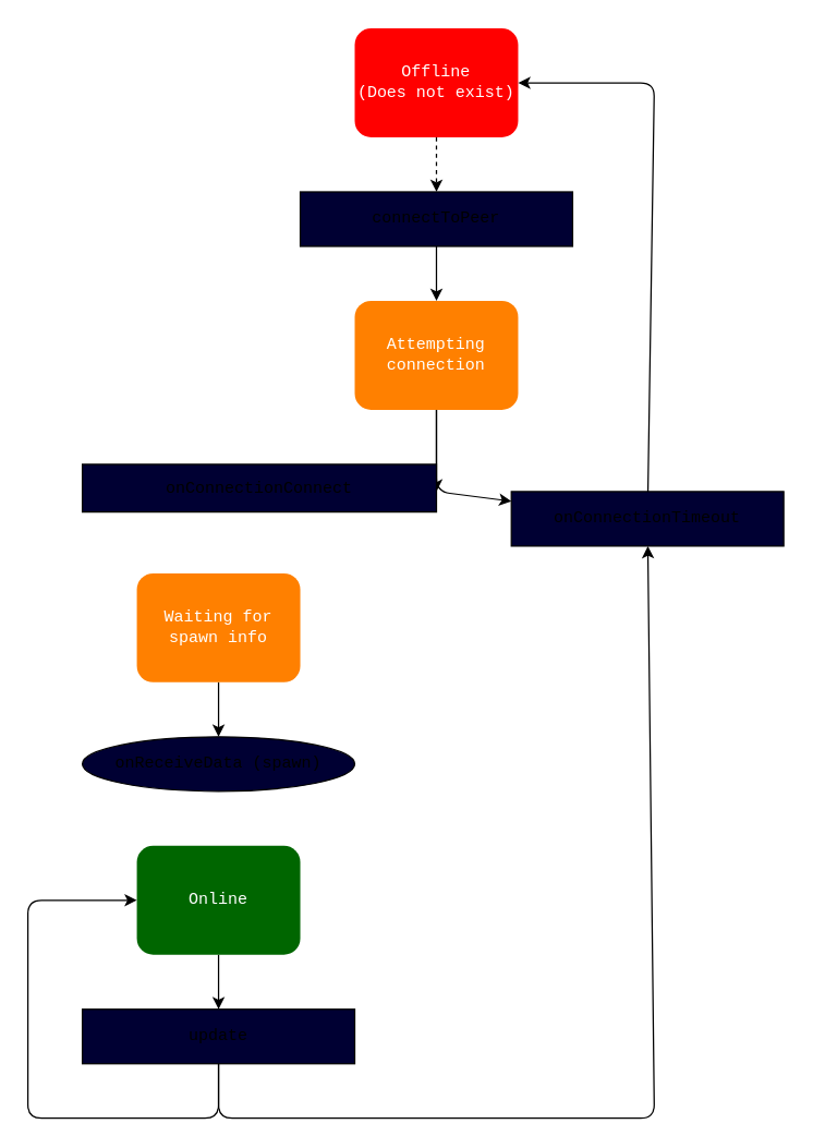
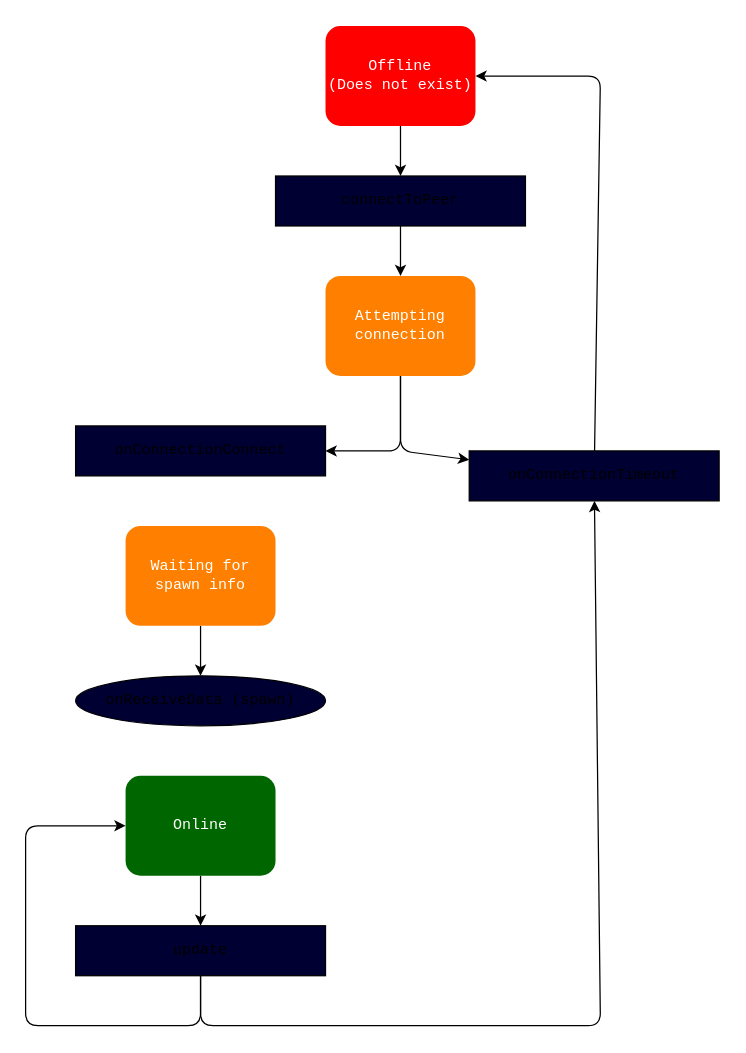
  <mxCell id="0" />
  <mxCell id="1" parent="0" />
  <mxCell id="2" style="edgeStyle=none;html=1;entryX=0.5;entryY=0;entryDx=0;entryDy=0;fontFamily=Courier New;" edge="1" parent="1" source="3" target="8"><mxGeometry relative="1" as="geometry" /></mxCell>
  <mxCell id="3" value="connectToPeer" style="rounded=0;whiteSpace=wrap;html=1;fontFamily=Courier New;labelBackgroundColor=none;fillColor=#000033;align=center;verticalAlign=middle;" vertex="1" parent="1"><mxGeometry y="140" width="200" height="40" as="geometry" x="220" /></mxCell>
- <mxCell id="4" style="edgeStyle=none;html=1;entryX=0.5;entryY=0;entryDx=0;entryDy=0;fontFamily=Courier New;dashed=1;" edge="1" parent="1" source="5" target="3"><mxGeometry relative="1" as="geometry" /></mxCell>
+ <mxCell id="4" style="edgeStyle=none;html=1;entryX=0.5;entryY=0;entryDx=0;entryDy=0;fontFamily=Courier New;" edge="1" parent="1" source="5" target="3"><mxGeometry relative="1" as="geometry" /></mxCell>
  <mxCell id="5" value="Offline&lt;br&gt;(Does not exist)" style="rounded=1;whiteSpace=wrap;html=1;labelBackgroundColor=none;fontFamily=Courier New;fillColor=#FF0000;fontColor=#ffffff;strokeColor=none;" vertex="1" parent="1"><mxGeometry x="260" y="20" width="120" height="80" as="geometry" /></mxCell>
  <mxCell id="6" style="edgeStyle=none;html=1;fontFamily=Courier New;" edge="1" parent="1" source="8" target="12"><mxGeometry relative="1" as="geometry"><Array as="points"><mxPoint x="320" y="360" /></Array></mxGeometry></mxCell>
  <mxCell id="7" style="edgeStyle=none;html=1;fontFamily=Courier New;" edge="1" parent="1" source="8" target="16"><mxGeometry relative="1" as="geometry"><Array as="points"><mxPoint x="320" y="360" /></Array></mxGeometry></mxCell>
  <mxCell id="8" value="Attempting connection" style="rounded=1;whiteSpace=wrap;html=1;labelBackgroundColor=none;fontFamily=Courier New;fillColor=#FF8000;fontColor=#ffffff;strokeColor=none;" vertex="1" parent="1"><mxGeometry x="260" y="220" width="120" height="80" as="geometry" /></mxCell>
  <mxCell id="9" style="edgeStyle=none;html=1;fontFamily=Courier New;" edge="1" parent="1" source="19" target="16"><mxGeometry relative="1" as="geometry"><Array as="points"><mxPoint x="160" y="820" /><mxPoint x="480" y="820" /></Array></mxGeometry></mxCell>
  <mxCell id="10" style="edgeStyle=none;html=1;fontFamily=Courier New;" edge="1" parent="1" source="11" target="19"><mxGeometry relative="1" as="geometry" /></mxCell>
  <mxCell id="11" value="Online" style="rounded=1;whiteSpace=wrap;html=1;labelBackgroundColor=none;fontFamily=Courier New;fillColor=#006600;fontColor=#ffffff;strokeColor=none;" vertex="1" parent="1"><mxGeometry x="100" y="620" width="120" height="80" as="geometry" /></mxCell>
- <mxCell id="12" value="onConnectionConnect" style="rounded=0;whiteSpace=wrap;html=1;fontFamily=Courier New;labelBackgroundColor=none;fillColor=#000033;align=center;verticalAlign=middle;" vertex="1" parent="1"><mxGeometry x="60" y="340" width="260" height="35" as="geometry" /></mxCell>
+ <mxCell id="12" value="onConnectionConnect" style="rounded=0;whiteSpace=wrap;html=1;fontFamily=Courier New;labelBackgroundColor=none;fillColor=#000033;align=center;verticalAlign=middle;" vertex="1" parent="1"><mxGeometry x="60" y="340" width="200" height="40" as="geometry" /></mxCell>
  <mxCell id="13" style="edgeStyle=none;html=1;fontFamily=Courier New;" edge="1" parent="1" source="14" target="17"><mxGeometry relative="1" as="geometry" /></mxCell>
  <mxCell id="14" value="Waiting for spawn info" style="rounded=1;whiteSpace=wrap;html=1;labelBackgroundColor=none;fontFamily=Courier New;fillColor=#FF8000;fontColor=#ffffff;strokeColor=none;" vertex="1" parent="1"><mxGeometry x="100" y="420" width="120" height="80" as="geometry" /></mxCell>
  <mxCell id="15" style="edgeStyle=none;html=1;fontFamily=Courier New;" edge="1" parent="1" source="16" target="5"><mxGeometry relative="1" as="geometry"><Array as="points"><mxPoint x="480" y="60" /></Array></mxGeometry></mxCell>
  <mxCell id="16" value="onConnectionTimeout" style="rounded=0;whiteSpace=wrap;html=1;fontFamily=Courier New;labelBackgroundColor=none;fillColor=#000033;align=center;verticalAlign=middle;" vertex="1" parent="1"><mxGeometry x="375" y="360" width="200" height="40" as="geometry" /></mxCell>
  <mxCell id="17" value="onReceiveData (spawn)" style="ellipse;whiteSpace=wrap;html=1;fontFamily=Courier New;labelBackgroundColor=none;fillColor=#000033;align=center;verticalAlign=middle;" vertex="1" parent="1"><mxGeometry x="60" y="540" width="200" height="40" as="geometry" /></mxCell>
  <mxCell id="18" style="edgeStyle=none;html=1;fontFamily=Courier New;" edge="1" parent="1" source="19" target="11"><mxGeometry relative="1" as="geometry"><mxPoint x="0" y="670" as="targetPoint" /><Array as="points"><mxPoint x="160" y="820" /><mxPoint x="20" y="820" /><mxPoint x="20" y="660" /></Array></mxGeometry></mxCell>
  <mxCell id="19" value="update" style="rounded=0;whiteSpace=wrap;html=1;fontFamily=Courier New;labelBackgroundColor=none;fillColor=#000033;align=center;verticalAlign=middle;" vertex="1" parent="1"><mxGeometry x="60" y="740" width="200" height="40" as="geometry" /></mxCell>
